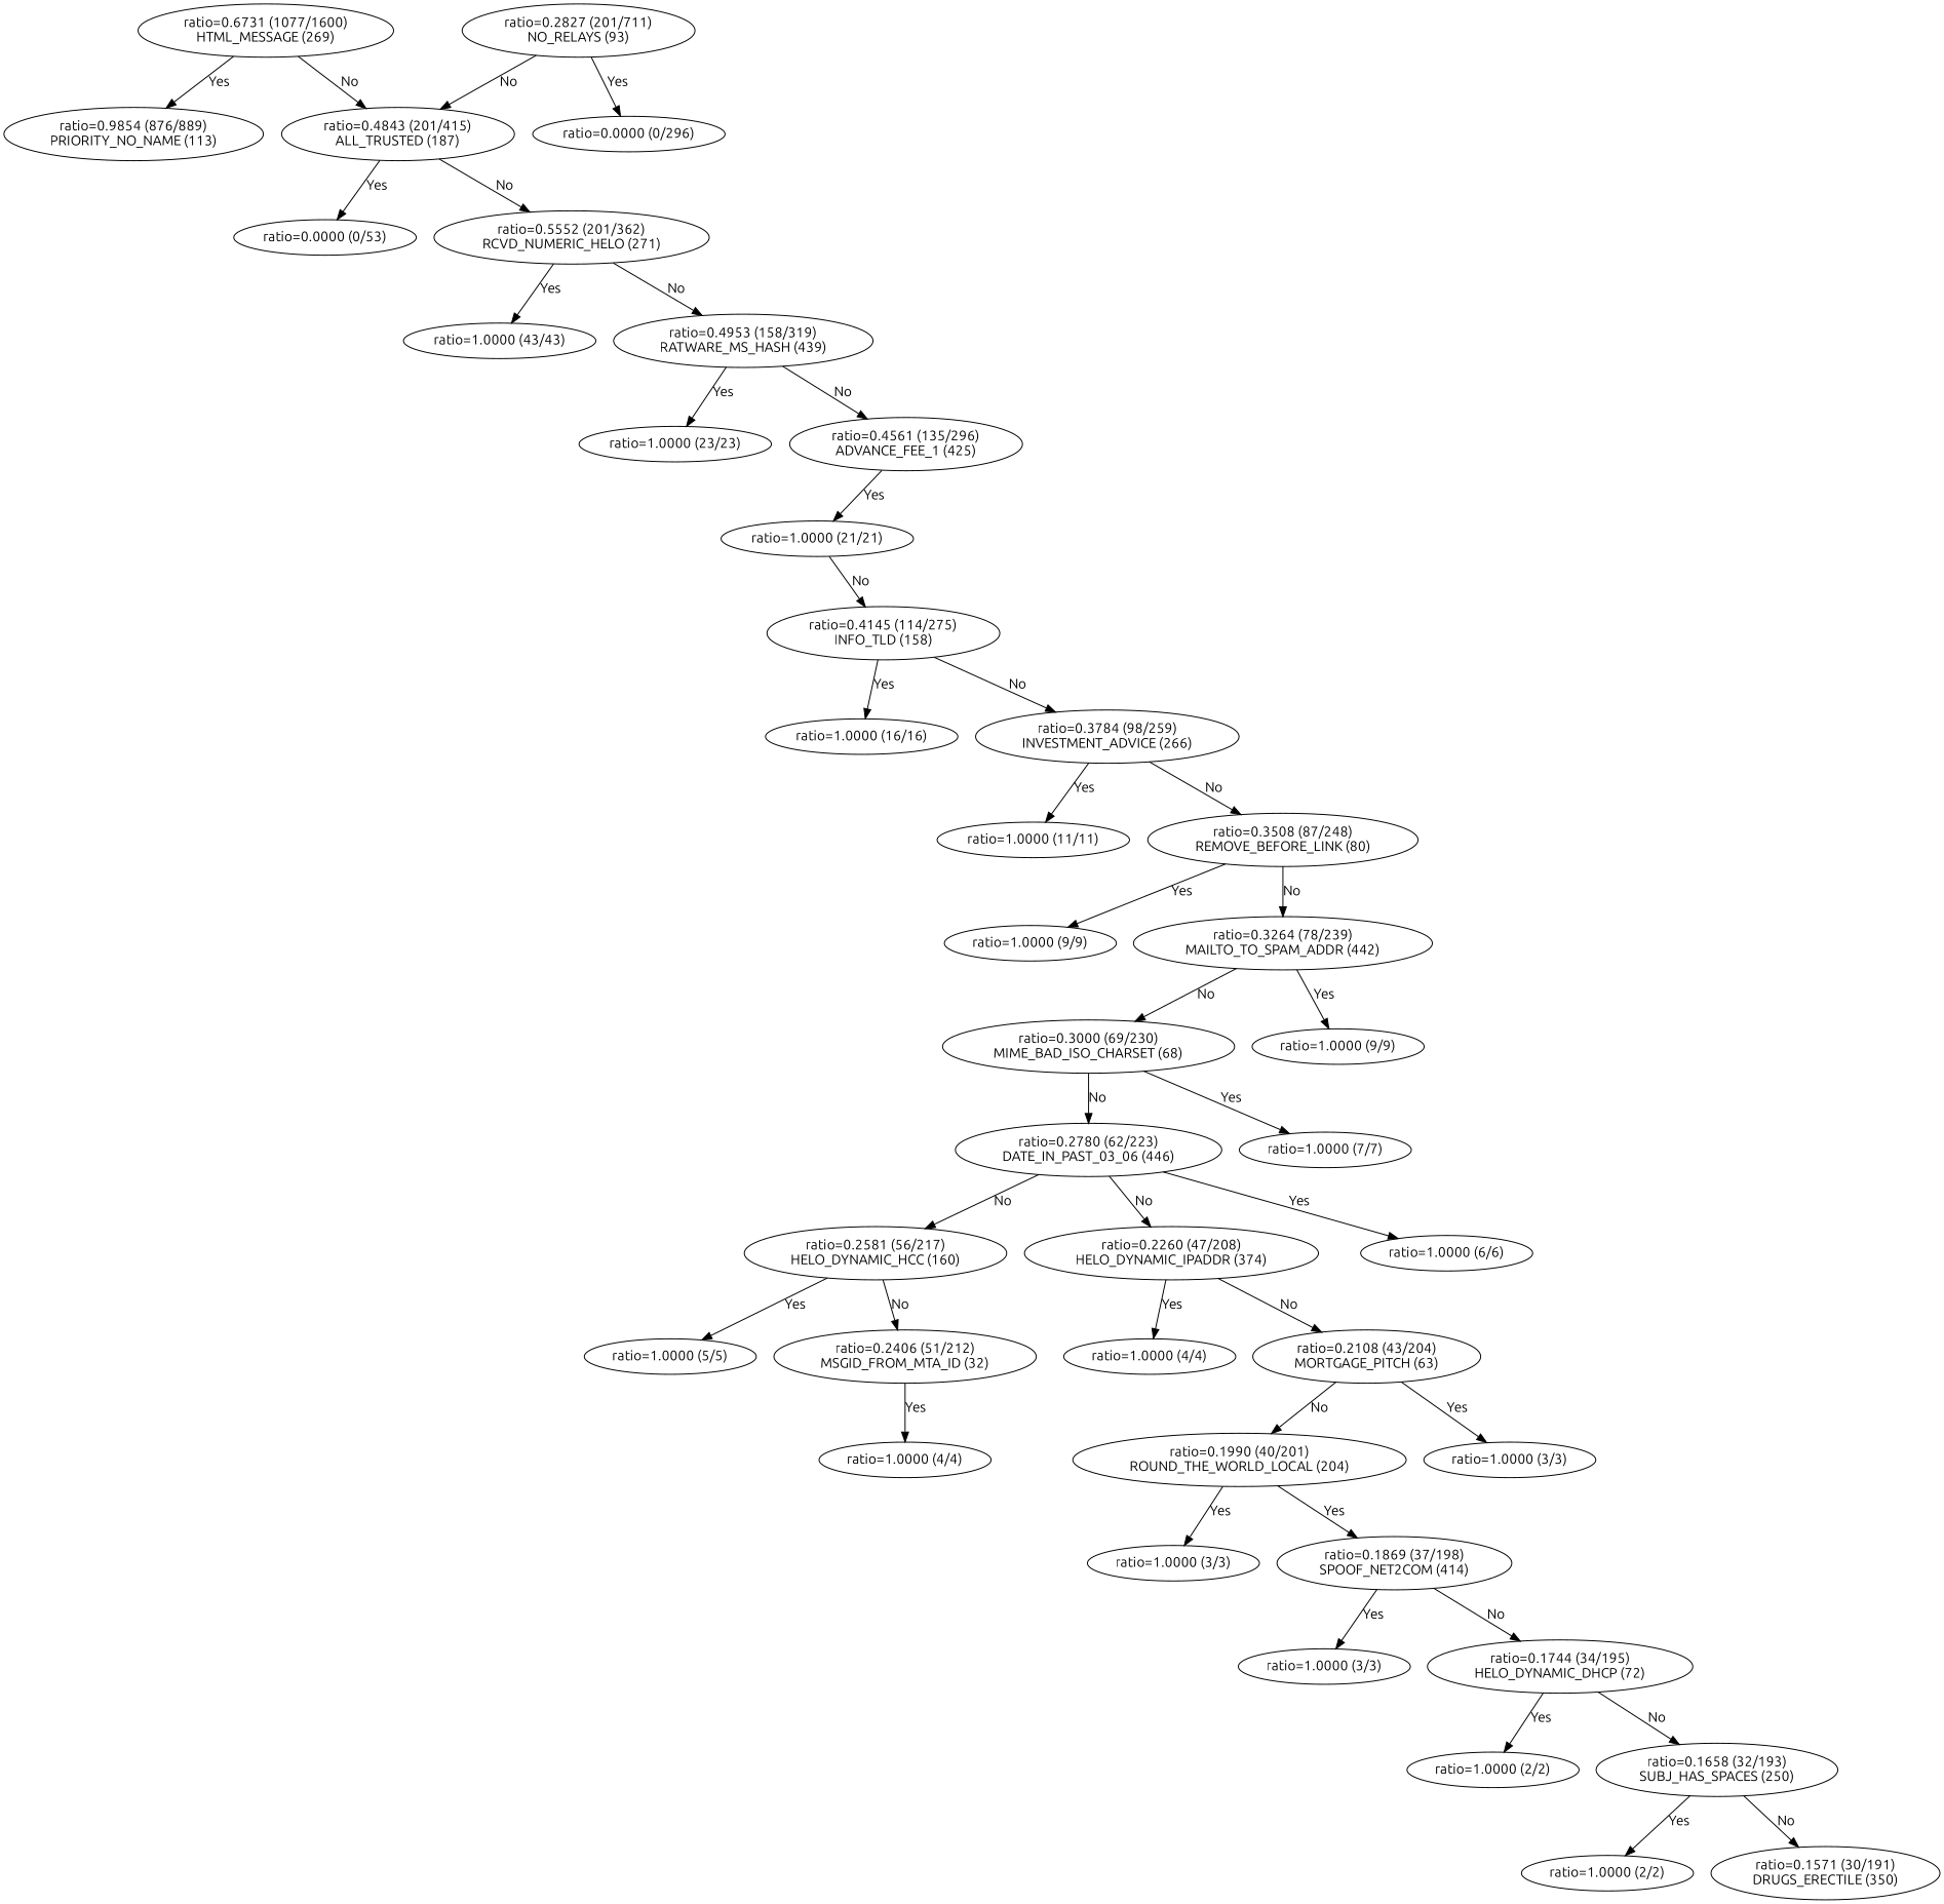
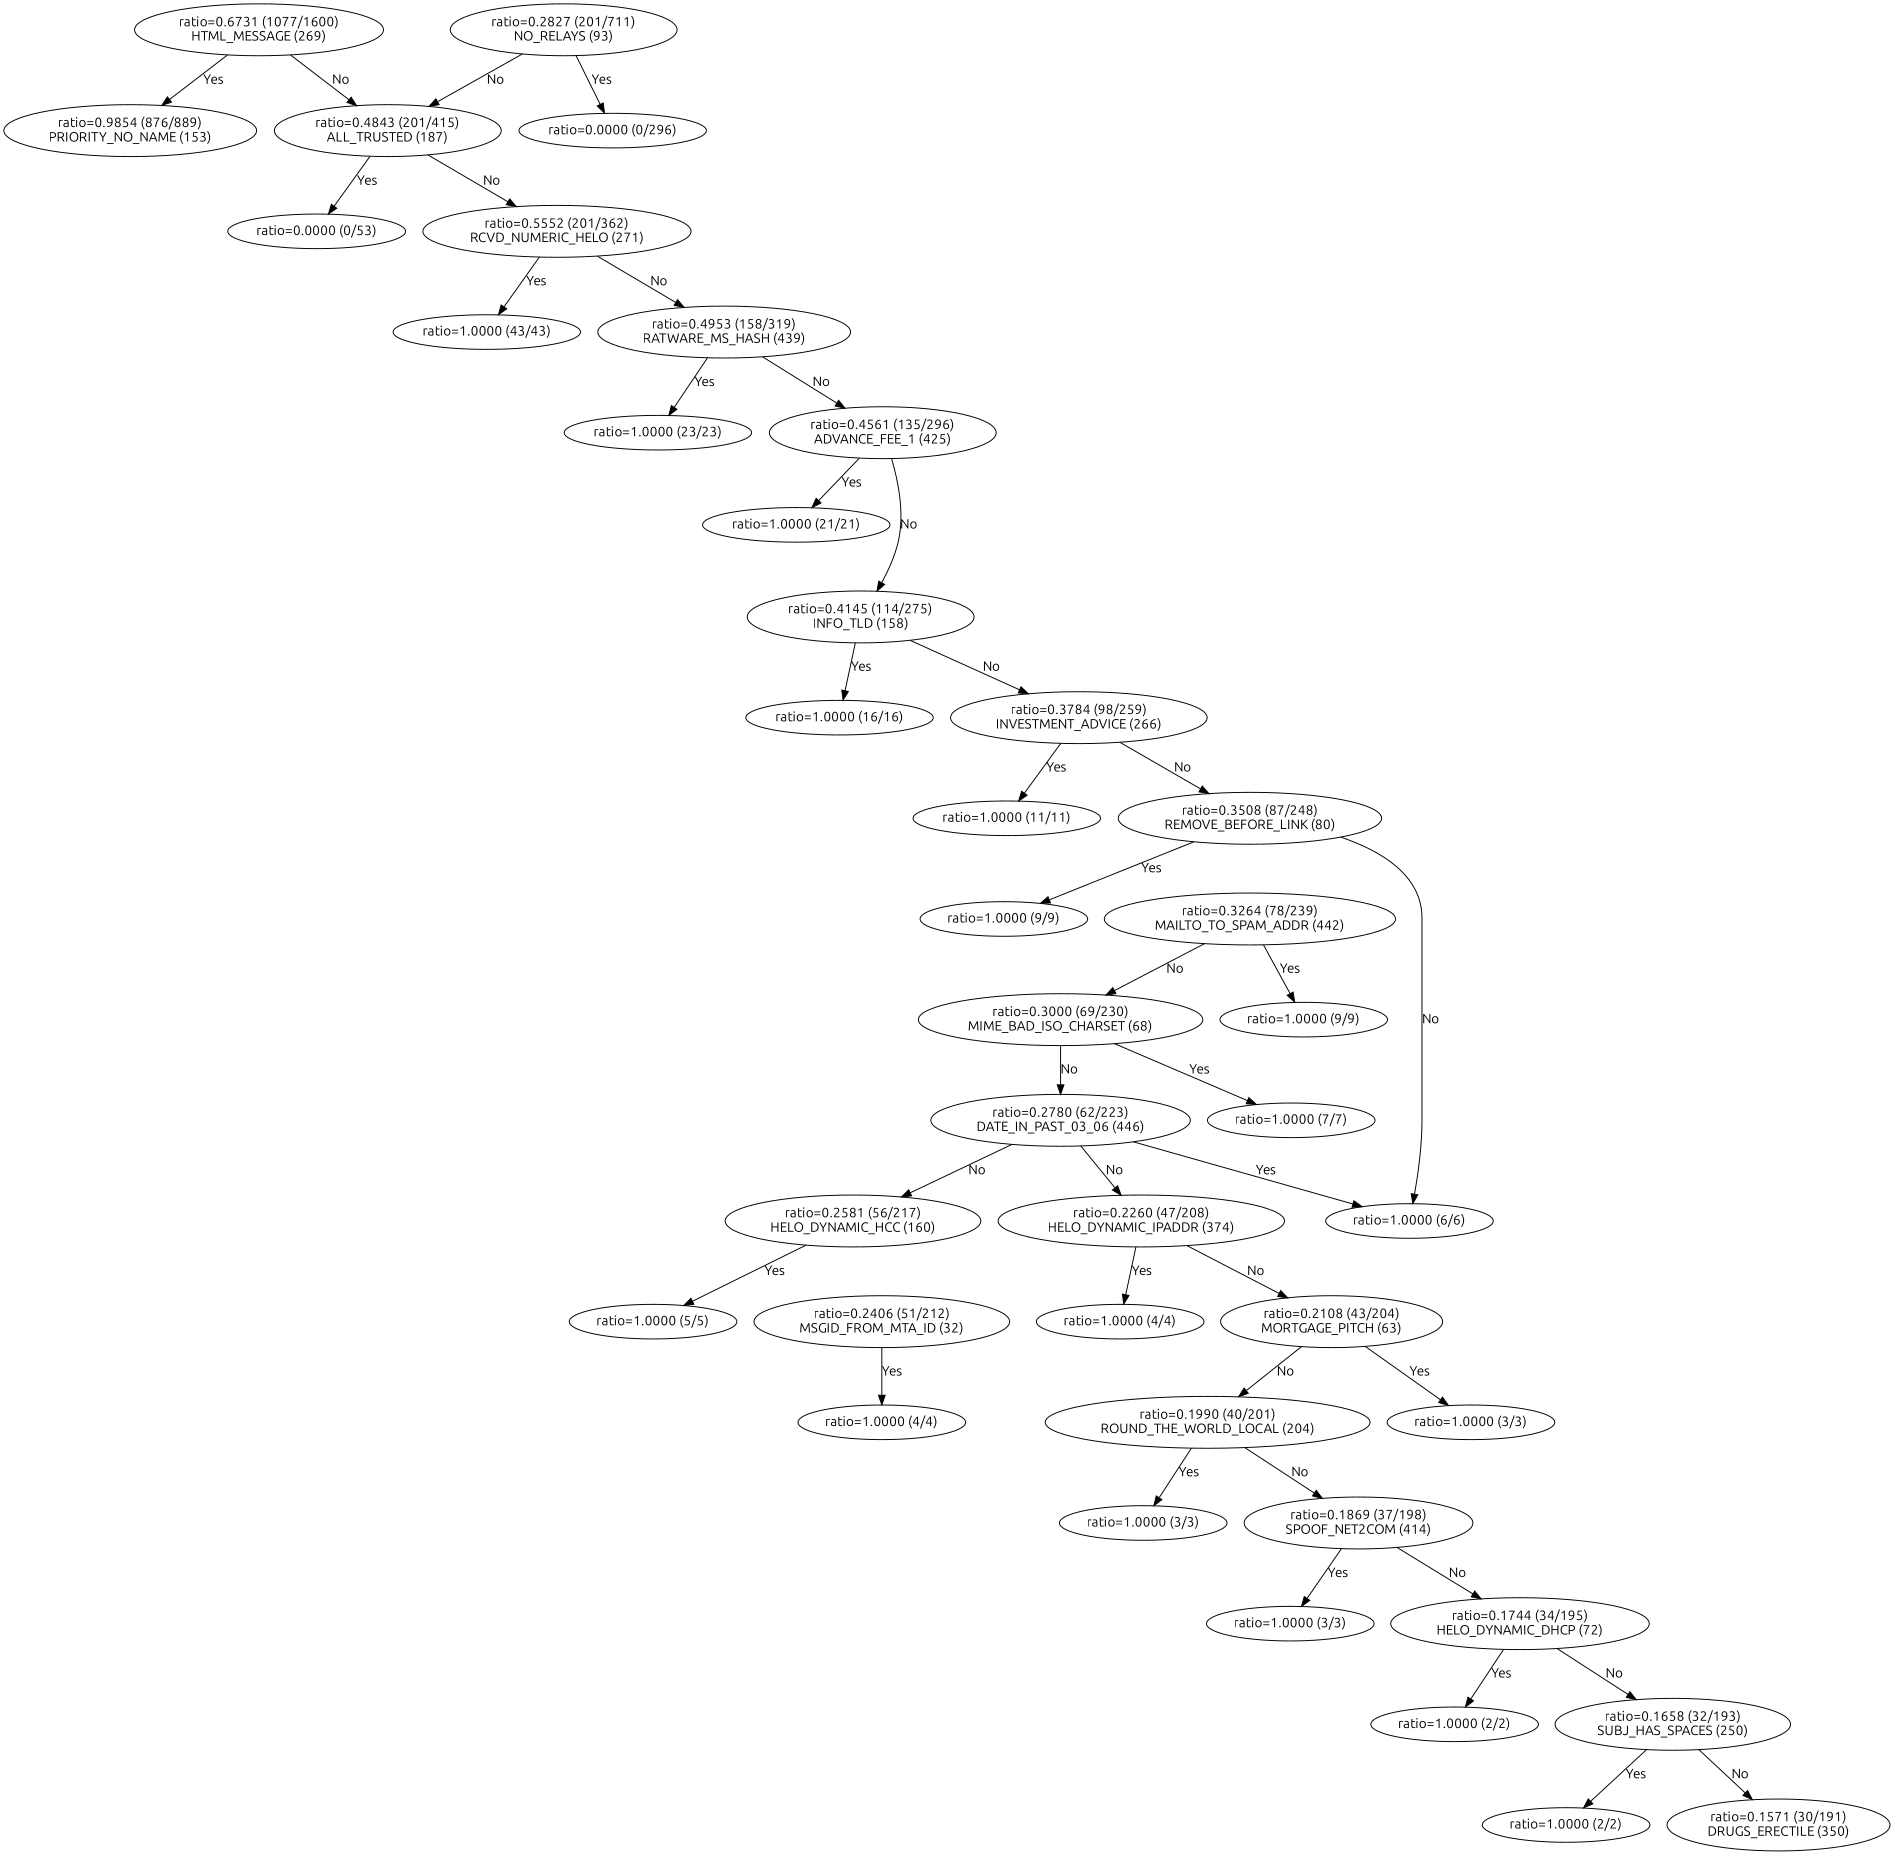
  digraph {
    fontname=Ubuntu
    node [fontname=Ubuntu]
    edge [fontname=Ubuntu]
    n1 [label="ratio=0.6731 (1077/1600)\nHTML_MESSAGE (269)"]
-   n2 [label="ratio=0.9854 (876/889)\nPRIORITY_NO_NAME (113)"]
+   n2 [label="ratio=0.9854 (876/889)\nPRIORITY_NO_NAME (153)"]
    n3 [label="ratio=0.4843 (201/415)\nALL_TRUSTED (187)"]
    n4 [label="ratio=0.2827 (201/711)\nNO_RELAYS (93)"]
    n5 [label="ratio=0.0000 (0/296)\n"]
    n6 [label="ratio=0.0000 (0/53)\n"]
    n7 [label="ratio=0.5552 (201/362)\nRCVD_NUMERIC_HELO (271)"]
    n8 [label="ratio=1.0000 (43/43)\n"]
    n9 [label="ratio=0.4953 (158/319)\nRATWARE_MS_HASH (439)"]
    n10 [label="ratio=1.0000 (23/23)\n"]
    n11 [label="ratio=0.4561 (135/296)\nADVANCE_FEE_1 (425)"]
    n12 [label="ratio=1.0000 (21/21)\n"]
    n13 [label="ratio=0.4145 (114/275)\nINFO_TLD (158)"]
    n14 [label="ratio=1.0000 (16/16)\n"]
    n15 [label="ratio=0.3784 (98/259)\nINVESTMENT_ADVICE (266)"]
    n16 [label="ratio=1.0000 (11/11)\n"]
    n17 [label="ratio=0.3508 (87/248)\nREMOVE_BEFORE_LINK (80)"]
    n18 [label="ratio=1.0000 (9/9)\n"]
    n19 [label="ratio=0.3264 (78/239)\nMAILTO_TO_SPAM_ADDR (442)"]
    n20 [label="ratio=1.0000 (9/9)\n"]
    n21 [label="ratio=0.3000 (69/230)\nMIME_BAD_ISO_CHARSET (68)"]
    n22 [label="ratio=1.0000 (7/7)\n"]
    n23 [label="ratio=0.2780 (62/223)\nDATE_IN_PAST_03_06 (446)"]
    n24 [label="ratio=1.0000 (6/6)\n"]
    n25 [label="ratio=0.2581 (56/217)\nHELO_DYNAMIC_HCC (160)"]
    n26 [label="ratio=0.2260 (47/208)\nHELO_DYNAMIC_IPADDR (374)"]
    n27 [label="ratio=1.0000 (5/5)\n"]
    n28 [label="ratio=0.2406 (51/212)\nMSGID_FROM_MTA_ID (32)"]
    n29 [label="ratio=1.0000 (4/4)\n"]
    n30 [label="ratio=1.0000 (4/4)\n"]
    n31 [label="ratio=0.2108 (43/204)\nMORTGAGE_PITCH (63)"]
    n32 [label="ratio=1.0000 (3/3)\n"]
    n33 [label="ratio=0.1990 (40/201)\nROUND_THE_WORLD_LOCAL (204)"]
    n34 [label="ratio=1.0000 (3/3)\n"]
    n35 [label="ratio=0.1869 (37/198)\nSPOOF_NET2COM (414)"]
    n36 [label="ratio=1.0000 (3/3)\n"]
    n37 [label="ratio=0.1744 (34/195)\nHELO_DYNAMIC_DHCP (72)"]
    n38 [label="ratio=1.0000 (2/2)\n"]
    n39 [label="ratio=0.1658 (32/193)\nSUBJ_HAS_SPACES (250)"]
    n40 [label="ratio=1.0000 (2/2)\n"]
    n41 [label="ratio=0.1571 (30/191)\nDRUGS_ERECTILE (350)"]
    n1 -> n2 [label=Yes]
    n1 -> n3 [label=No]
    n3 -> n6 [label=Yes]
    n3 -> n7 [label=No]
    n4 -> n3 [label=No]
    n4 -> n5 [label=Yes]
    n7 -> n8 [label=Yes]
    n7 -> n9 [label=No]
    n9 -> n10 [label=Yes]
    n9 -> n11 [label=No]
    n11 -> n12 [label=Yes]
-   n12 -> n13 [label=No]
+   n11 -> n13 [label=No]
    n13 -> n14 [label=Yes]
    n13 -> n15 [label=No]
    n15 -> n16 [label=Yes]
    n15 -> n17 [label=No]
    n17 -> n18 [label=Yes]
-   n17 -> n19 [label=No]
+   n17 -> n24 [label=No]
    n19 -> n20 [label=Yes]
    n19 -> n21 [label=No]
    n21 -> n22 [label=Yes]
    n21 -> n23 [label=No]
    n23 -> n24 [label=Yes]
    n23 -> n25 [label=No]
    n23 -> n26 [label=No]
    n25 -> n27 [label=Yes]
-   n25 -> n28 [label=No]
    n26 -> n30 [label=Yes]
    n26 -> n31 [label=No]
    n28 -> n29 [label=Yes]
    n31 -> n32 [label=Yes]
    n31 -> n33 [label=No]
    n33 -> n34 [label=Yes]
-   n33 -> n35 [label=Yes]
+   n33 -> n35 [label=No]
    n35 -> n36 [label=Yes]
    n35 -> n37 [label=No]
    n37 -> n38 [label=Yes]
    n37 -> n39 [label=No]
    n39 -> n40 [label=Yes]
    n39 -> n41 [label=No]
  }
